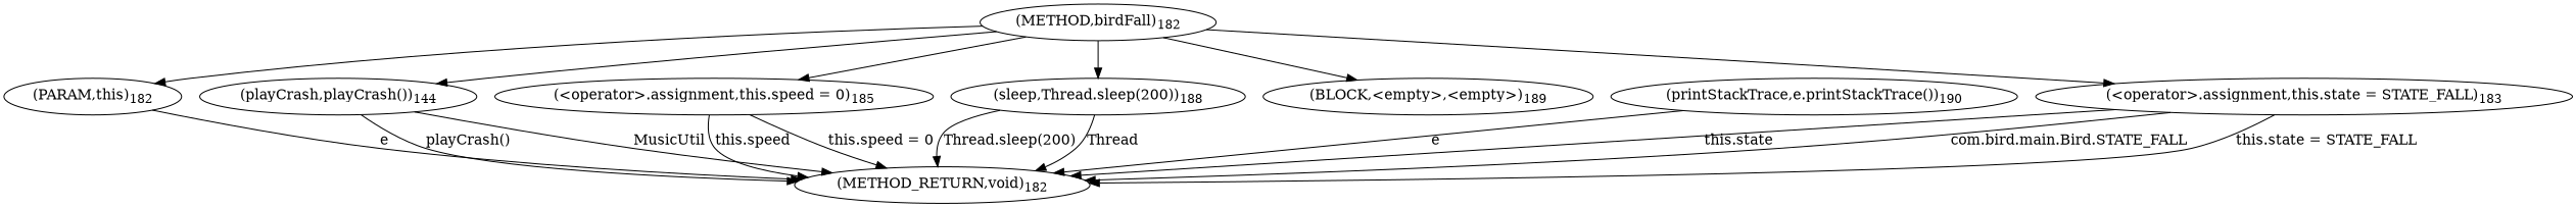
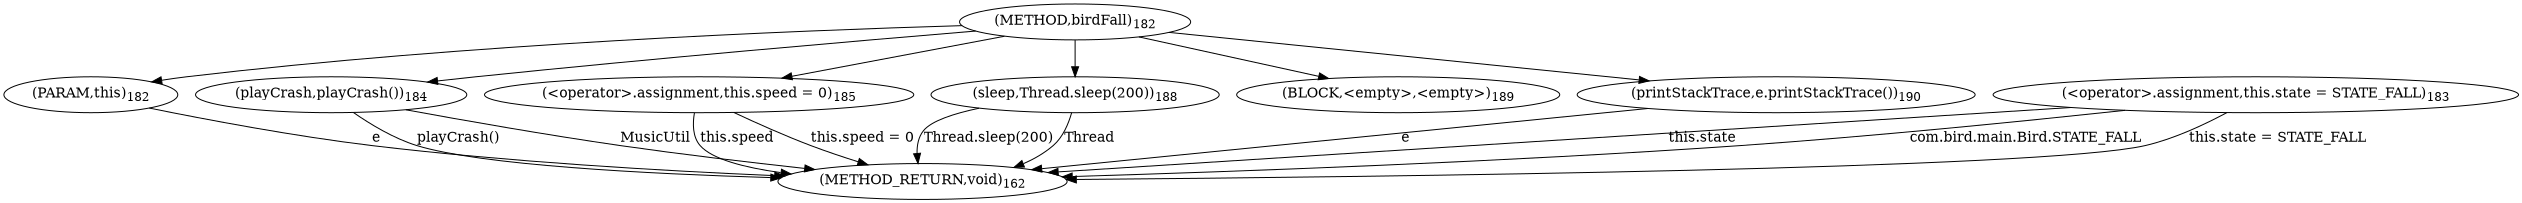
  digraph {
    n1 [label=<(METHOD,birdFall)<SUB>182</SUB>>]
    n2 [label=<(PARAM,this)<SUB>182</SUB>>]
-   n3 [label=<(playCrash,playCrash())<SUB>144</SUB>>]
+   n3 [label=<(playCrash,playCrash())<SUB>184</SUB>>]
    n4 [label=<(&lt;operator&gt;.assignment,this.speed = 0)<SUB>185</SUB>>]
    n5 [label=<(sleep,Thread.sleep(200))<SUB>188</SUB>>]
    n6 [label=<(BLOCK,&lt;empty&gt;,&lt;empty&gt;)<SUB>189</SUB>>]
    n7 [label=<(printStackTrace,e.printStackTrace())<SUB>190</SUB>>]
-   n8 [label=<(METHOD_RETURN,void)<SUB>182</SUB>>]
+   n8 [label=<(METHOD_RETURN,void)<SUB>162</SUB>>]
    n9 [label=<(&lt;operator&gt;.assignment,this.state = STATE_FALL)<SUB>183</SUB>>]
    n1 -> n2
    n1 -> n3
    n1 -> n4
    n1 -> n5
    n1 -> n6
-   n1 -> n9
+   n1 -> n7
    n2 -> n8 [label=e]
    n3 -> n8 [label="playCrash()"]
    n3 -> n8 [label=MusicUtil]
    n4 -> n8 [label="this.speed"]
    n4 -> n8 [label="this.speed = 0"]
    n5 -> n8 [label="Thread.sleep(200)"]
    n5 -> n8 [label=Thread]
    n7 -> n8 [label=e]
    n9 -> n8 [label="this.state"]
    n9 -> n8 [label="com.bird.main.Bird.STATE_FALL"]
    n9 -> n8 [label="this.state = STATE_FALL"]
  }
